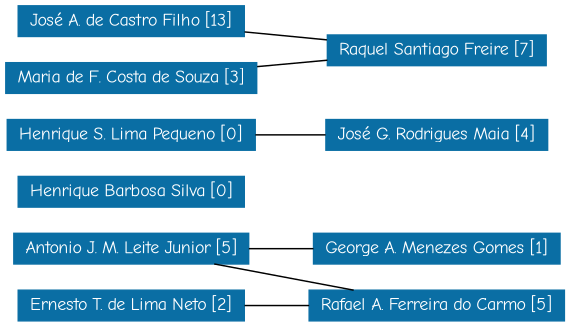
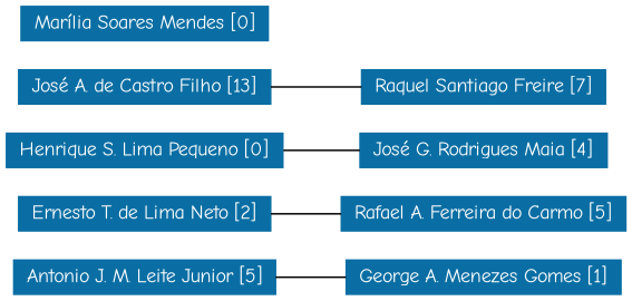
  strict graph {
    fontname="Comic Neue"
    rankdir=LR
    node [color="#0A6EA4" fontcolor="#FFFFFF" fontname="Comic Neue" fontsize=12 shape=rectangle style=filled]
    edge [fontname="Comic Neue"]
    n1 [height=0.29167 label="Antonio J. M. Leite Junior [5]" width=2.1944]
    n2 [height=0.29167 label="George A. Menezes Gomes [1]" width=2.2778]
    n3 [height=0.29167 label="Rafael A. Ferreira do Carmo [5]" width=2.3333]
    n4 [height=0.29167 label="Ernesto T. de Lima Neto [2]" width=2.0694]
-   n5 [height=0.29167 label="Henrique Barbosa Silva [0]" width=2.0278]
    n6 [height=0.29167 label="Henrique S. Lima Pequeno [0]" width=2.25]
    n7 [height=0.29167 label="José G. Rodrigues Maia [4]" width=2.0417]
    n8 [height=0.29167 label="José A. de Castro Filho [13]" width=2.0694]
    n9 [height=0.29167 label="Raquel Santiago Freire [7]" width=1.9722]
-   n10 [height=0.29167 label="Maria de F. Costa de Souza [3]" width=2.2639]
+   n11 [height=0.29167 label="Marília Soares Mendes [0]" width=1.9722]
    n1 -- n2
-   n1 -- n3
    n4 -- n3
    n6 -- n7
    n8 -- n9
-   n10 -- n9
  }
